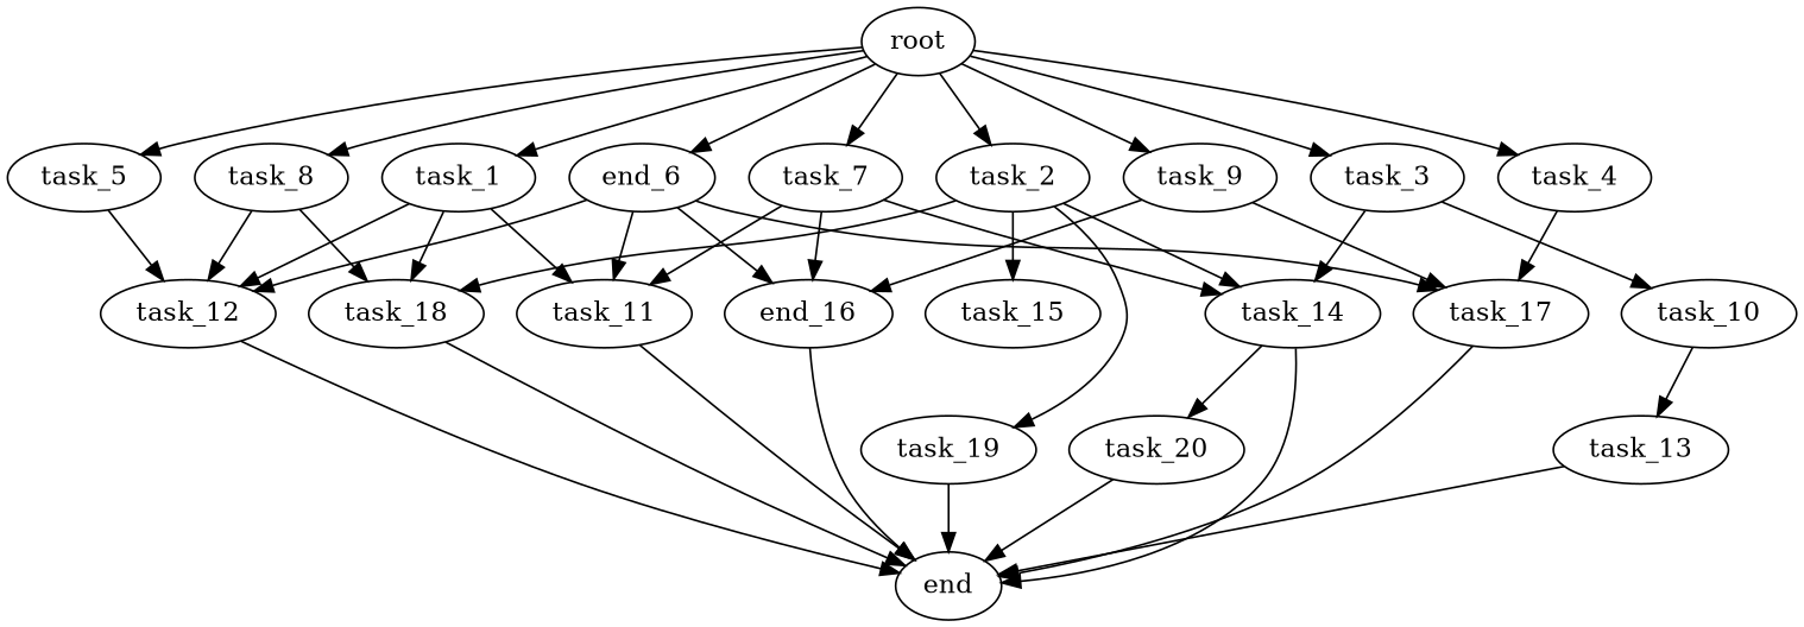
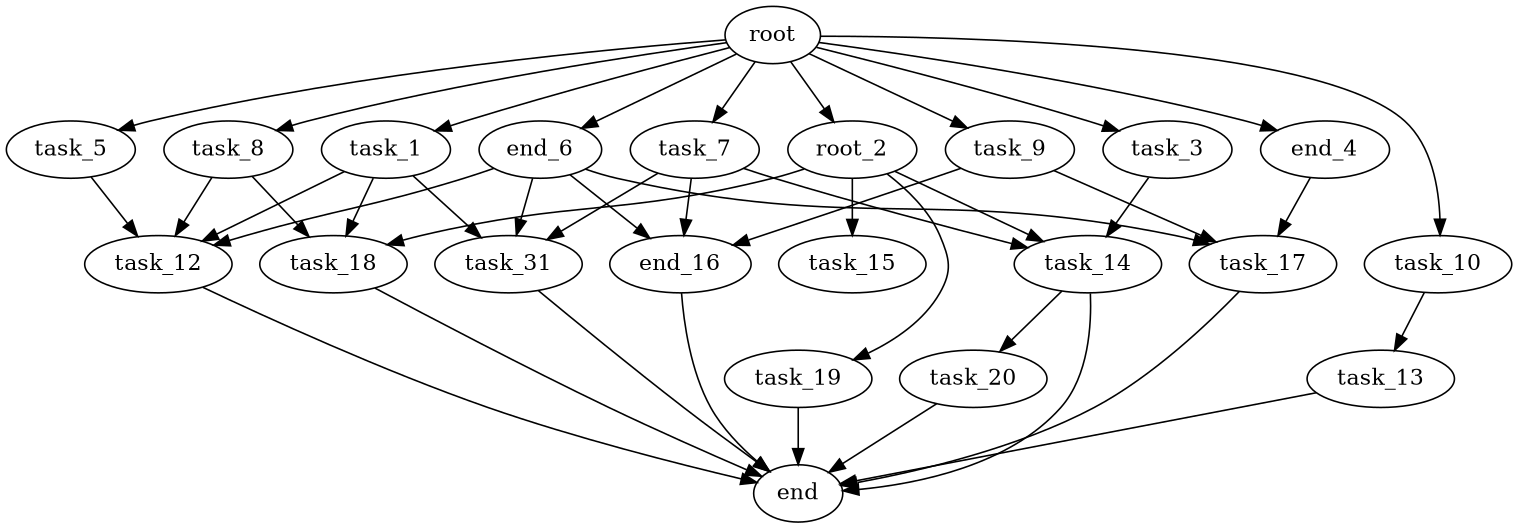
  digraph {
    root
    task_1
-   task_2
+   task_2 [label=root_2]
    task_3
-   task_4
+   task_4 [label=end_4]
    task_5
    n7 [label=end_6]
    task_7
    task_8
    task_9
    task_10
-   task_11
+   task_11 [label=task_31]
    task_12
    task_18
    task_14
    task_15
    task_19
    task_17
    n19 [label=end_16]
    task_13
    end
    task_20
    root -> task_1
    root -> task_2
    root -> task_3
    root -> task_4
    root -> task_5
    root -> n7
    root -> task_7
    root -> task_8
    root -> task_9
-   task_3 -> task_10
+   root -> task_10
    task_1 -> task_11
    task_1 -> task_12
    task_1 -> task_18
    task_2 -> task_18
    task_2 -> task_14
    task_2 -> task_15
    task_2 -> task_19
    task_3 -> task_14
    task_4 -> task_17
    task_5 -> task_12
    n7 -> task_11
    n7 -> task_12
    n7 -> task_17
    n7 -> n19
    task_7 -> task_11
    task_7 -> task_14
    task_7 -> n19
    task_8 -> task_12
    task_8 -> task_18
    task_9 -> task_17
    task_9 -> n19
    task_10 -> task_13
    task_11 -> end
    task_12 -> end
    task_18 -> end
    task_14 -> end
    task_14 -> task_20
    task_19 -> end
    task_17 -> end
    n19 -> end
    task_13 -> end
    task_20 -> end
  }
